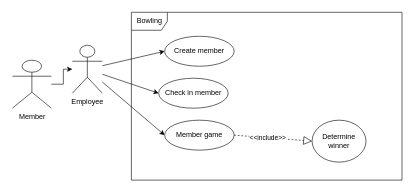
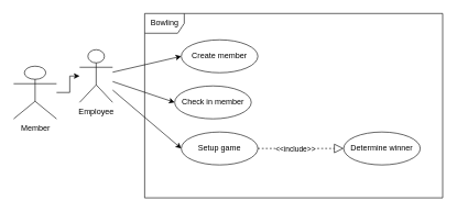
  <mxCell id="0" />
  <mxCell id="1" parent="0" />
  <mxCell id="2" value="" style="rounded=0;orthogonalLoop=1;jettySize=auto;html=1;entryX=0;entryY=0.5;entryDx=0;entryDy=0;" edge="1" parent="1" source="5" target="10"><mxGeometry relative="1" as="geometry" /></mxCell>
  <mxCell id="3" value="" style="rounded=0;orthogonalLoop=1;jettySize=auto;html=1;" edge="1" parent="1" source="5"><mxGeometry relative="1" as="geometry"><mxPoint x="170" y="210" as="sourcePoint" /><mxPoint x="274" y="225" as="targetPoint" /></mxGeometry></mxCell>
  <mxCell id="4" value="" style="rounded=0;orthogonalLoop=1;jettySize=auto;html=1;entryX=0;entryY=0.5;entryDx=0;entryDy=0;" edge="1" parent="1" source="5" target="6"><mxGeometry relative="1" as="geometry" /></mxCell>
  <mxCell id="5" value="Employee" style="shape=umlActor;verticalLabelPosition=bottom;verticalAlign=top;html=1;" vertex="1" parent="1"><mxGeometry x="120" y="75" width="50" height="80" as="geometry" /></mxCell>
  <mxCell id="6" value="Create member" style="ellipse;whiteSpace=wrap;html=1;" vertex="1" parent="1"><mxGeometry x="274" y="60" width="116" height="50" as="geometry" /></mxCell>
  <mxCell id="7" value="" style="edgeStyle=orthogonalEdgeStyle;rounded=0;orthogonalLoop=1;jettySize=auto;html=1;" edge="1" parent="1" source="8" target="5"><mxGeometry relative="1" as="geometry" /></mxCell>
  <mxCell id="8" value="Member" style="shape=umlActor;verticalLabelPosition=bottom;verticalAlign=top;html=1;" vertex="1" parent="1"><mxGeometry x="20" y="100" width="65" height="80" as="geometry" /></mxCell>
  <mxCell id="9" value="Bowling" style="shape=umlFrame;whiteSpace=wrap;html=1;pointerEvents=0;" vertex="1" parent="1"><mxGeometry x="218.5" y="20" width="451.5" height="280" as="geometry" /></mxCell>
  <mxCell id="10" value="Check in member" style="ellipse;whiteSpace=wrap;html=1;" vertex="1" parent="1"><mxGeometry x="264" y="130" width="116" height="50" as="geometry" /></mxCell>
- <mxCell id="11" value="Member game" style="ellipse;whiteSpace=wrap;html=1;" vertex="1" parent="1"><mxGeometry x="274" y="200" width="116" height="50" as="geometry" /></mxCell>
- <mxCell id="12" value="Determine winner" style="ellipse;whiteSpace=wrap;html=1;" vertex="1" parent="1"><mxGeometry x="520" y="200" width="90" height="70" as="geometry" /></mxCell>
+ <mxCell id="11" value="Setup game" style="ellipse;whiteSpace=wrap;html=1;" vertex="1" parent="1"><mxGeometry x="274" y="200" width="116" height="50" as="geometry" /></mxCell>
+ <mxCell id="12" value="Determine winner" style="ellipse;whiteSpace=wrap;html=1;" vertex="1" parent="1"><mxGeometry x="520" y="200" width="116" height="50" as="geometry" /></mxCell>
  <mxCell id="13" value="" style="endArrow=block;dashed=1;endFill=0;endSize=12;html=1;rounded=0;entryX=0;entryY=0.5;entryDx=0;entryDy=0;exitX=1;exitY=0.5;exitDx=0;exitDy=0;" edge="1" parent="1" source="11" target="12"><mxGeometry width="160" relative="1" as="geometry"><mxPoint x="290" y="290" as="sourcePoint" /><mxPoint x="450" y="290" as="targetPoint" /></mxGeometry></mxCell>
  <mxCell id="14" value="&amp;lt;&amp;lt;include&amp;gt;&amp;gt;" style="edgeLabel;html=1;align=center;verticalAlign=middle;resizable=0;points=[];" vertex="1" connectable="0" parent="13"><mxGeometry x="-0.145" relative="1" as="geometry"><mxPoint as="offset" /></mxGeometry></mxCell>
